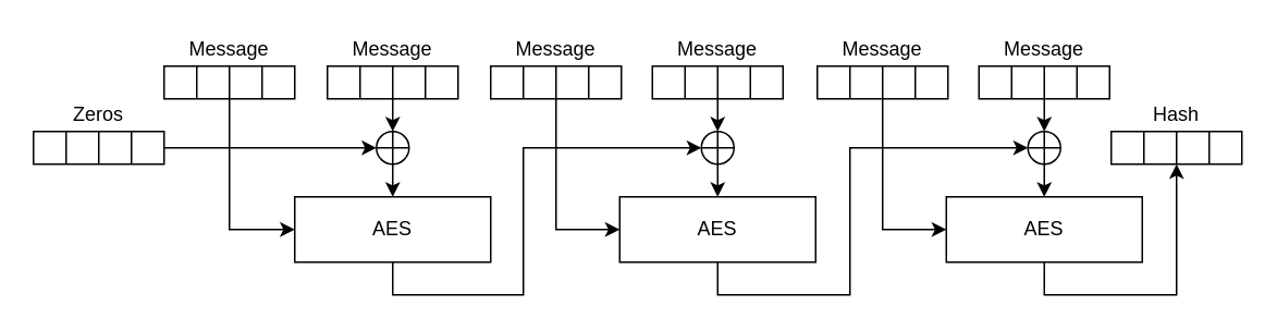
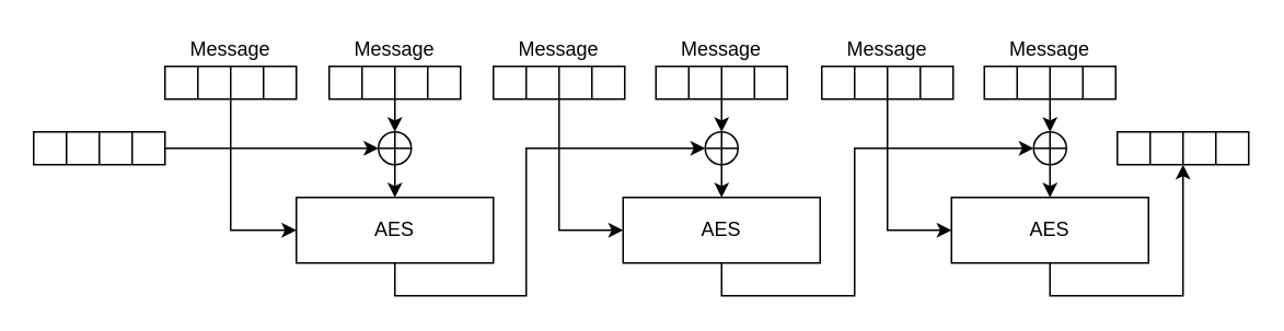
  <mxCell id="0" />
  <mxCell id="1" parent="0" />
  <mxCell id="2" style="edgeStyle=orthogonalEdgeStyle;rounded=0;orthogonalLoop=1;jettySize=auto;html=1;exitX=0.5;exitY=1;exitDx=0;exitDy=0;entryX=0;entryY=0.5;entryDx=0;entryDy=0;" parent="1" source="3" target="26" edge="1"><mxGeometry relative="1" as="geometry"><Array as="points"><mxPoint x="240" y="180" /><mxPoint x="320" y="180" /><mxPoint x="320" y="90" /></Array></mxGeometry></mxCell>
  <mxCell id="3" value="AES" style="rounded=0;whiteSpace=wrap;html=1;" parent="1" vertex="1"><mxGeometry x="180" y="120" width="120" height="40" as="geometry" /></mxCell>
  <mxCell id="4" value="" style="group" parent="1" vertex="1" connectable="0"><mxGeometry x="100" y="20" width="80" height="40" as="geometry" /></mxCell>
  <mxCell id="5" value="Message" style="text;html=1;strokeColor=none;fillColor=none;align=center;verticalAlign=middle;whiteSpace=wrap;rounded=0;" parent="4" vertex="1"><mxGeometry width="80" height="20" as="geometry" /></mxCell>
  <mxCell id="6" value="" style="rounded=0;whiteSpace=wrap;html=1;" parent="4" vertex="1"><mxGeometry y="20" width="80" height="20" as="geometry" /></mxCell>
  <mxCell id="7" value="" style="endArrow=none;html=1;entryX=0.25;entryY=0;entryDx=0;entryDy=0;exitX=0.25;exitY=1;exitDx=0;exitDy=0;" parent="4" source="6" target="6" edge="1"><mxGeometry width="50" height="50" relative="1" as="geometry"><mxPoint x="20" y="40" as="sourcePoint" /><mxPoint x="70" y="20" as="targetPoint" /></mxGeometry></mxCell>
  <mxCell id="8" value="" style="endArrow=none;html=1;entryX=0.5;entryY=0;entryDx=0;entryDy=0;exitX=0.5;exitY=1;exitDx=0;exitDy=0;" parent="4" source="6" target="6" edge="1"><mxGeometry width="50" height="50" relative="1" as="geometry"><mxPoint x="50" y="110" as="sourcePoint" /><mxPoint x="100" y="60" as="targetPoint" /></mxGeometry></mxCell>
  <mxCell id="9" value="" style="endArrow=none;html=1;entryX=0.75;entryY=0;entryDx=0;entryDy=0;exitX=0.75;exitY=1;exitDx=0;exitDy=0;" parent="4" source="6" target="6" edge="1"><mxGeometry width="50" height="50" relative="1" as="geometry"><mxPoint x="30" y="110" as="sourcePoint" /><mxPoint x="100" y="60" as="targetPoint" /></mxGeometry></mxCell>
  <mxCell id="10" value="" style="group" parent="1" vertex="1" connectable="0"><mxGeometry x="200" y="20" width="80" height="40" as="geometry" /></mxCell>
  <mxCell id="11" value="Message" style="text;html=1;strokeColor=none;fillColor=none;align=center;verticalAlign=middle;whiteSpace=wrap;rounded=0;" parent="10" vertex="1"><mxGeometry width="80" height="20" as="geometry" /></mxCell>
  <mxCell id="12" value="" style="rounded=0;whiteSpace=wrap;html=1;" parent="10" vertex="1"><mxGeometry y="20" width="80" height="20" as="geometry" /></mxCell>
  <mxCell id="13" value="" style="endArrow=none;html=1;entryX=0.25;entryY=0;entryDx=0;entryDy=0;exitX=0.25;exitY=1;exitDx=0;exitDy=0;" parent="10" source="12" target="12" edge="1"><mxGeometry width="50" height="50" relative="1" as="geometry"><mxPoint x="20" y="40" as="sourcePoint" /><mxPoint x="70" y="20" as="targetPoint" /></mxGeometry></mxCell>
  <mxCell id="14" value="" style="endArrow=none;html=1;entryX=0.5;entryY=0;entryDx=0;entryDy=0;exitX=0.5;exitY=1;exitDx=0;exitDy=0;" parent="10" source="12" target="12" edge="1"><mxGeometry width="50" height="50" relative="1" as="geometry"><mxPoint x="50" y="110" as="sourcePoint" /><mxPoint x="100" y="60" as="targetPoint" /></mxGeometry></mxCell>
  <mxCell id="15" value="" style="endArrow=none;html=1;entryX=0.75;entryY=0;entryDx=0;entryDy=0;exitX=0.75;exitY=1;exitDx=0;exitDy=0;" parent="10" source="12" target="12" edge="1"><mxGeometry width="50" height="50" relative="1" as="geometry"><mxPoint x="30" y="110" as="sourcePoint" /><mxPoint x="100" y="60" as="targetPoint" /></mxGeometry></mxCell>
  <mxCell id="16" style="edgeStyle=orthogonalEdgeStyle;rounded=0;orthogonalLoop=1;jettySize=auto;html=1;exitX=0.5;exitY=1;exitDx=0;exitDy=0;entryX=0;entryY=0.5;entryDx=0;entryDy=0;" parent="1" source="6" target="3" edge="1"><mxGeometry relative="1" as="geometry" /></mxCell>
  <mxCell id="17" style="edgeStyle=orthogonalEdgeStyle;rounded=0;orthogonalLoop=1;jettySize=auto;html=1;exitX=0.5;exitY=1;exitDx=0;exitDy=0;entryX=0;entryY=0.5;entryDx=0;entryDy=0;" parent="1" source="18" target="44" edge="1"><mxGeometry relative="1" as="geometry"><Array as="points"><mxPoint x="439" y="180" /><mxPoint x="520" y="180" /><mxPoint x="520" y="90" /></Array></mxGeometry></mxCell>
  <mxCell id="18" value="AES" style="rounded=0;whiteSpace=wrap;html=1;" parent="1" vertex="1"><mxGeometry x="379" y="120" width="120" height="40" as="geometry" /></mxCell>
  <mxCell id="19" value="" style="group" parent="1" vertex="1" connectable="0"><mxGeometry x="399" y="20" width="80" height="40" as="geometry" /></mxCell>
  <mxCell id="20" value="Message" style="text;html=1;strokeColor=none;fillColor=none;align=center;verticalAlign=middle;whiteSpace=wrap;rounded=0;" parent="19" vertex="1"><mxGeometry width="80" height="20" as="geometry" /></mxCell>
  <mxCell id="21" value="" style="rounded=0;whiteSpace=wrap;html=1;" parent="19" vertex="1"><mxGeometry y="20" width="80" height="20" as="geometry" /></mxCell>
  <mxCell id="22" value="" style="endArrow=none;html=1;entryX=0.25;entryY=0;entryDx=0;entryDy=0;exitX=0.25;exitY=1;exitDx=0;exitDy=0;" parent="19" source="21" target="21" edge="1"><mxGeometry width="50" height="50" relative="1" as="geometry"><mxPoint x="20" y="40" as="sourcePoint" /><mxPoint x="70" y="20" as="targetPoint" /></mxGeometry></mxCell>
  <mxCell id="23" value="" style="endArrow=none;html=1;entryX=0.5;entryY=0;entryDx=0;entryDy=0;exitX=0.5;exitY=1;exitDx=0;exitDy=0;" parent="19" source="21" target="21" edge="1"><mxGeometry width="50" height="50" relative="1" as="geometry"><mxPoint x="50" y="110" as="sourcePoint" /><mxPoint x="100" y="60" as="targetPoint" /></mxGeometry></mxCell>
  <mxCell id="24" value="" style="endArrow=none;html=1;entryX=0.75;entryY=0;entryDx=0;entryDy=0;exitX=0.75;exitY=1;exitDx=0;exitDy=0;" parent="19" source="21" target="21" edge="1"><mxGeometry width="50" height="50" relative="1" as="geometry"><mxPoint x="30" y="110" as="sourcePoint" /><mxPoint x="100" y="60" as="targetPoint" /></mxGeometry></mxCell>
  <mxCell id="25" style="edgeStyle=orthogonalEdgeStyle;rounded=0;orthogonalLoop=1;jettySize=auto;html=1;exitX=0.5;exitY=1;exitDx=0;exitDy=0;entryX=0.5;entryY=0;entryDx=0;entryDy=0;" parent="1" source="26" target="18" edge="1"><mxGeometry relative="1" as="geometry" /></mxCell>
  <mxCell id="26" value="" style="shape=orEllipse;perimeter=ellipsePerimeter;whiteSpace=wrap;html=1;backgroundOutline=1;" parent="1" vertex="1"><mxGeometry x="429" y="80" width="20" height="20" as="geometry" /></mxCell>
  <mxCell id="27" style="edgeStyle=orthogonalEdgeStyle;rounded=0;orthogonalLoop=1;jettySize=auto;html=1;exitX=0.5;exitY=1;exitDx=0;exitDy=0;entryX=0.5;entryY=0;entryDx=0;entryDy=0;" parent="1" source="21" target="26" edge="1"><mxGeometry relative="1" as="geometry" /></mxCell>
  <mxCell id="28" value="" style="group" parent="1" vertex="1" connectable="0"><mxGeometry x="300" y="20" width="80" height="40" as="geometry" /></mxCell>
  <mxCell id="29" value="Message" style="text;html=1;strokeColor=none;fillColor=none;align=center;verticalAlign=middle;whiteSpace=wrap;rounded=0;" parent="28" vertex="1"><mxGeometry width="80" height="20" as="geometry" /></mxCell>
  <mxCell id="30" value="" style="rounded=0;whiteSpace=wrap;html=1;" parent="28" vertex="1"><mxGeometry y="20" width="80" height="20" as="geometry" /></mxCell>
  <mxCell id="31" value="" style="endArrow=none;html=1;entryX=0.25;entryY=0;entryDx=0;entryDy=0;exitX=0.25;exitY=1;exitDx=0;exitDy=0;" parent="28" source="30" target="30" edge="1"><mxGeometry width="50" height="50" relative="1" as="geometry"><mxPoint x="20" y="40" as="sourcePoint" /><mxPoint x="70" y="20" as="targetPoint" /></mxGeometry></mxCell>
  <mxCell id="32" value="" style="endArrow=none;html=1;entryX=0.5;entryY=0;entryDx=0;entryDy=0;exitX=0.5;exitY=1;exitDx=0;exitDy=0;" parent="28" source="30" target="30" edge="1"><mxGeometry width="50" height="50" relative="1" as="geometry"><mxPoint x="50" y="110" as="sourcePoint" /><mxPoint x="100" y="60" as="targetPoint" /></mxGeometry></mxCell>
  <mxCell id="33" value="" style="endArrow=none;html=1;entryX=0.75;entryY=0;entryDx=0;entryDy=0;exitX=0.75;exitY=1;exitDx=0;exitDy=0;" parent="28" source="30" target="30" edge="1"><mxGeometry width="50" height="50" relative="1" as="geometry"><mxPoint x="30" y="110" as="sourcePoint" /><mxPoint x="100" y="60" as="targetPoint" /></mxGeometry></mxCell>
  <mxCell id="34" style="edgeStyle=orthogonalEdgeStyle;rounded=0;orthogonalLoop=1;jettySize=auto;html=1;exitX=0.5;exitY=1;exitDx=0;exitDy=0;entryX=0;entryY=0.5;entryDx=0;entryDy=0;" parent="1" source="30" target="18" edge="1"><mxGeometry relative="1" as="geometry" /></mxCell>
  <mxCell id="35" style="edgeStyle=orthogonalEdgeStyle;rounded=0;orthogonalLoop=1;jettySize=auto;html=1;exitX=0.5;exitY=1;exitDx=0;exitDy=0;entryX=0.5;entryY=1;entryDx=0;entryDy=0;" parent="1" source="36" target="65" edge="1"><mxGeometry relative="1" as="geometry" /></mxCell>
  <mxCell id="36" value="AES" style="rounded=0;whiteSpace=wrap;html=1;" parent="1" vertex="1"><mxGeometry x="579" y="120" width="120" height="40" as="geometry" /></mxCell>
  <mxCell id="37" value="" style="group" parent="1" vertex="1" connectable="0"><mxGeometry x="599" y="20" width="80" height="40" as="geometry" /></mxCell>
  <mxCell id="38" value="Message" style="text;html=1;strokeColor=none;fillColor=none;align=center;verticalAlign=middle;whiteSpace=wrap;rounded=0;" parent="37" vertex="1"><mxGeometry width="80" height="20" as="geometry" /></mxCell>
  <mxCell id="39" value="" style="rounded=0;whiteSpace=wrap;html=1;" parent="37" vertex="1"><mxGeometry y="20" width="80" height="20" as="geometry" /></mxCell>
  <mxCell id="40" value="" style="endArrow=none;html=1;entryX=0.25;entryY=0;entryDx=0;entryDy=0;exitX=0.25;exitY=1;exitDx=0;exitDy=0;" parent="37" source="39" target="39" edge="1"><mxGeometry width="50" height="50" relative="1" as="geometry"><mxPoint x="20" y="40" as="sourcePoint" /><mxPoint x="70" y="20" as="targetPoint" /></mxGeometry></mxCell>
  <mxCell id="41" value="" style="endArrow=none;html=1;entryX=0.5;entryY=0;entryDx=0;entryDy=0;exitX=0.5;exitY=1;exitDx=0;exitDy=0;" parent="37" source="39" target="39" edge="1"><mxGeometry width="50" height="50" relative="1" as="geometry"><mxPoint x="50" y="110" as="sourcePoint" /><mxPoint x="100" y="60" as="targetPoint" /></mxGeometry></mxCell>
  <mxCell id="42" value="" style="endArrow=none;html=1;entryX=0.75;entryY=0;entryDx=0;entryDy=0;exitX=0.75;exitY=1;exitDx=0;exitDy=0;" parent="37" source="39" target="39" edge="1"><mxGeometry width="50" height="50" relative="1" as="geometry"><mxPoint x="30" y="110" as="sourcePoint" /><mxPoint x="100" y="60" as="targetPoint" /></mxGeometry></mxCell>
  <mxCell id="43" style="edgeStyle=orthogonalEdgeStyle;rounded=0;orthogonalLoop=1;jettySize=auto;html=1;exitX=0.5;exitY=1;exitDx=0;exitDy=0;entryX=0.5;entryY=0;entryDx=0;entryDy=0;" parent="1" source="44" target="36" edge="1"><mxGeometry relative="1" as="geometry" /></mxCell>
  <mxCell id="44" value="" style="shape=orEllipse;perimeter=ellipsePerimeter;whiteSpace=wrap;html=1;backgroundOutline=1;" parent="1" vertex="1"><mxGeometry x="629" y="80" width="20" height="20" as="geometry" /></mxCell>
  <mxCell id="45" style="edgeStyle=orthogonalEdgeStyle;rounded=0;orthogonalLoop=1;jettySize=auto;html=1;exitX=0.5;exitY=1;exitDx=0;exitDy=0;entryX=0.5;entryY=0;entryDx=0;entryDy=0;" parent="1" source="39" target="44" edge="1"><mxGeometry relative="1" as="geometry" /></mxCell>
  <mxCell id="46" value="" style="group" parent="1" vertex="1" connectable="0"><mxGeometry x="500" y="20" width="80" height="40" as="geometry" /></mxCell>
  <mxCell id="47" value="Message" style="text;html=1;strokeColor=none;fillColor=none;align=center;verticalAlign=middle;whiteSpace=wrap;rounded=0;" parent="46" vertex="1"><mxGeometry width="80" height="20" as="geometry" /></mxCell>
  <mxCell id="48" value="" style="rounded=0;whiteSpace=wrap;html=1;" parent="46" vertex="1"><mxGeometry y="20" width="80" height="20" as="geometry" /></mxCell>
  <mxCell id="49" value="" style="endArrow=none;html=1;entryX=0.25;entryY=0;entryDx=0;entryDy=0;exitX=0.25;exitY=1;exitDx=0;exitDy=0;" parent="46" source="48" target="48" edge="1"><mxGeometry width="50" height="50" relative="1" as="geometry"><mxPoint x="20" y="40" as="sourcePoint" /><mxPoint x="70" y="20" as="targetPoint" /></mxGeometry></mxCell>
  <mxCell id="50" value="" style="endArrow=none;html=1;entryX=0.5;entryY=0;entryDx=0;entryDy=0;exitX=0.5;exitY=1;exitDx=0;exitDy=0;" parent="46" source="48" target="48" edge="1"><mxGeometry width="50" height="50" relative="1" as="geometry"><mxPoint x="50" y="110" as="sourcePoint" /><mxPoint x="100" y="60" as="targetPoint" /></mxGeometry></mxCell>
  <mxCell id="51" value="" style="endArrow=none;html=1;entryX=0.75;entryY=0;entryDx=0;entryDy=0;exitX=0.75;exitY=1;exitDx=0;exitDy=0;" parent="46" source="48" target="48" edge="1"><mxGeometry width="50" height="50" relative="1" as="geometry"><mxPoint x="30" y="110" as="sourcePoint" /><mxPoint x="100" y="60" as="targetPoint" /></mxGeometry></mxCell>
  <mxCell id="52" style="edgeStyle=orthogonalEdgeStyle;rounded=0;orthogonalLoop=1;jettySize=auto;html=1;exitX=0.5;exitY=1;exitDx=0;exitDy=0;entryX=0;entryY=0.5;entryDx=0;entryDy=0;" parent="1" source="48" target="36" edge="1"><mxGeometry relative="1" as="geometry" /></mxCell>
  <mxCell id="53" value="" style="group" parent="1" vertex="1" connectable="0"><mxGeometry x="20" y="60" width="80" height="40" as="geometry" /></mxCell>
- <mxCell id="54" value="Zeros" style="text;html=1;strokeColor=none;fillColor=none;align=center;verticalAlign=middle;whiteSpace=wrap;rounded=0;" parent="53" vertex="1"><mxGeometry width="80" height="20" as="geometry" /></mxCell>
  <mxCell id="55" value="" style="rounded=0;whiteSpace=wrap;html=1;" parent="53" vertex="1"><mxGeometry y="20" width="80" height="20" as="geometry" /></mxCell>
  <mxCell id="56" value="" style="endArrow=none;html=1;entryX=0.25;entryY=0;entryDx=0;entryDy=0;exitX=0.25;exitY=1;exitDx=0;exitDy=0;" parent="53" source="55" target="55" edge="1"><mxGeometry width="50" height="50" relative="1" as="geometry"><mxPoint x="20" y="40" as="sourcePoint" /><mxPoint x="70" y="20" as="targetPoint" /></mxGeometry></mxCell>
  <mxCell id="57" value="" style="endArrow=none;html=1;entryX=0.5;entryY=0;entryDx=0;entryDy=0;exitX=0.5;exitY=1;exitDx=0;exitDy=0;" parent="53" source="55" target="55" edge="1"><mxGeometry width="50" height="50" relative="1" as="geometry"><mxPoint x="50" y="110" as="sourcePoint" /><mxPoint x="100" y="60" as="targetPoint" /></mxGeometry></mxCell>
  <mxCell id="58" value="" style="endArrow=none;html=1;entryX=0.75;entryY=0;entryDx=0;entryDy=0;exitX=0.75;exitY=1;exitDx=0;exitDy=0;" parent="53" source="55" target="55" edge="1"><mxGeometry width="50" height="50" relative="1" as="geometry"><mxPoint x="30" y="110" as="sourcePoint" /><mxPoint x="100" y="60" as="targetPoint" /></mxGeometry></mxCell>
  <mxCell id="59" style="edgeStyle=orthogonalEdgeStyle;rounded=0;orthogonalLoop=1;jettySize=auto;html=1;exitX=0.5;exitY=1;exitDx=0;exitDy=0;entryX=0.5;entryY=0;entryDx=0;entryDy=0;" parent="1" source="60" target="3" edge="1"><mxGeometry relative="1" as="geometry" /></mxCell>
  <mxCell id="60" value="" style="shape=orEllipse;perimeter=ellipsePerimeter;whiteSpace=wrap;html=1;backgroundOutline=1;" parent="1" vertex="1"><mxGeometry x="230" y="80" width="20" height="20" as="geometry" /></mxCell>
  <mxCell id="61" style="edgeStyle=orthogonalEdgeStyle;rounded=0;orthogonalLoop=1;jettySize=auto;html=1;exitX=1;exitY=0.5;exitDx=0;exitDy=0;entryX=0;entryY=0.5;entryDx=0;entryDy=0;" parent="1" source="55" target="60" edge="1"><mxGeometry relative="1" as="geometry" /></mxCell>
  <mxCell id="62" style="edgeStyle=orthogonalEdgeStyle;rounded=0;orthogonalLoop=1;jettySize=auto;html=1;exitX=0.5;exitY=1;exitDx=0;exitDy=0;entryX=0.5;entryY=0;entryDx=0;entryDy=0;" parent="1" source="12" target="60" edge="1"><mxGeometry relative="1" as="geometry" /></mxCell>
  <mxCell id="63" value="" style="group" parent="1" vertex="1" connectable="0"><mxGeometry x="680" y="60" width="80" height="40" as="geometry" /></mxCell>
- <mxCell id="64" value="Hash" style="text;html=1;strokeColor=none;fillColor=none;align=center;verticalAlign=middle;whiteSpace=wrap;rounded=0;" parent="63" vertex="1"><mxGeometry width="80" height="20" as="geometry" /></mxCell>
  <mxCell id="65" value="" style="rounded=0;whiteSpace=wrap;html=1;" parent="63" vertex="1"><mxGeometry y="20" width="80" height="20" as="geometry" /></mxCell>
  <mxCell id="66" value="" style="endArrow=none;html=1;entryX=0.25;entryY=0;entryDx=0;entryDy=0;exitX=0.25;exitY=1;exitDx=0;exitDy=0;" parent="63" source="65" target="65" edge="1"><mxGeometry width="50" height="50" relative="1" as="geometry"><mxPoint x="20" y="40" as="sourcePoint" /><mxPoint x="70" y="20" as="targetPoint" /></mxGeometry></mxCell>
  <mxCell id="67" value="" style="endArrow=none;html=1;entryX=0.5;entryY=0;entryDx=0;entryDy=0;exitX=0.5;exitY=1;exitDx=0;exitDy=0;" parent="63" source="65" target="65" edge="1"><mxGeometry width="50" height="50" relative="1" as="geometry"><mxPoint x="50" y="110" as="sourcePoint" /><mxPoint x="100" y="60" as="targetPoint" /></mxGeometry></mxCell>
  <mxCell id="68" value="" style="endArrow=none;html=1;entryX=0.75;entryY=0;entryDx=0;entryDy=0;exitX=0.75;exitY=1;exitDx=0;exitDy=0;" parent="63" source="65" target="65" edge="1"><mxGeometry width="50" height="50" relative="1" as="geometry"><mxPoint x="30" y="110" as="sourcePoint" /><mxPoint x="100" y="60" as="targetPoint" /></mxGeometry></mxCell>
